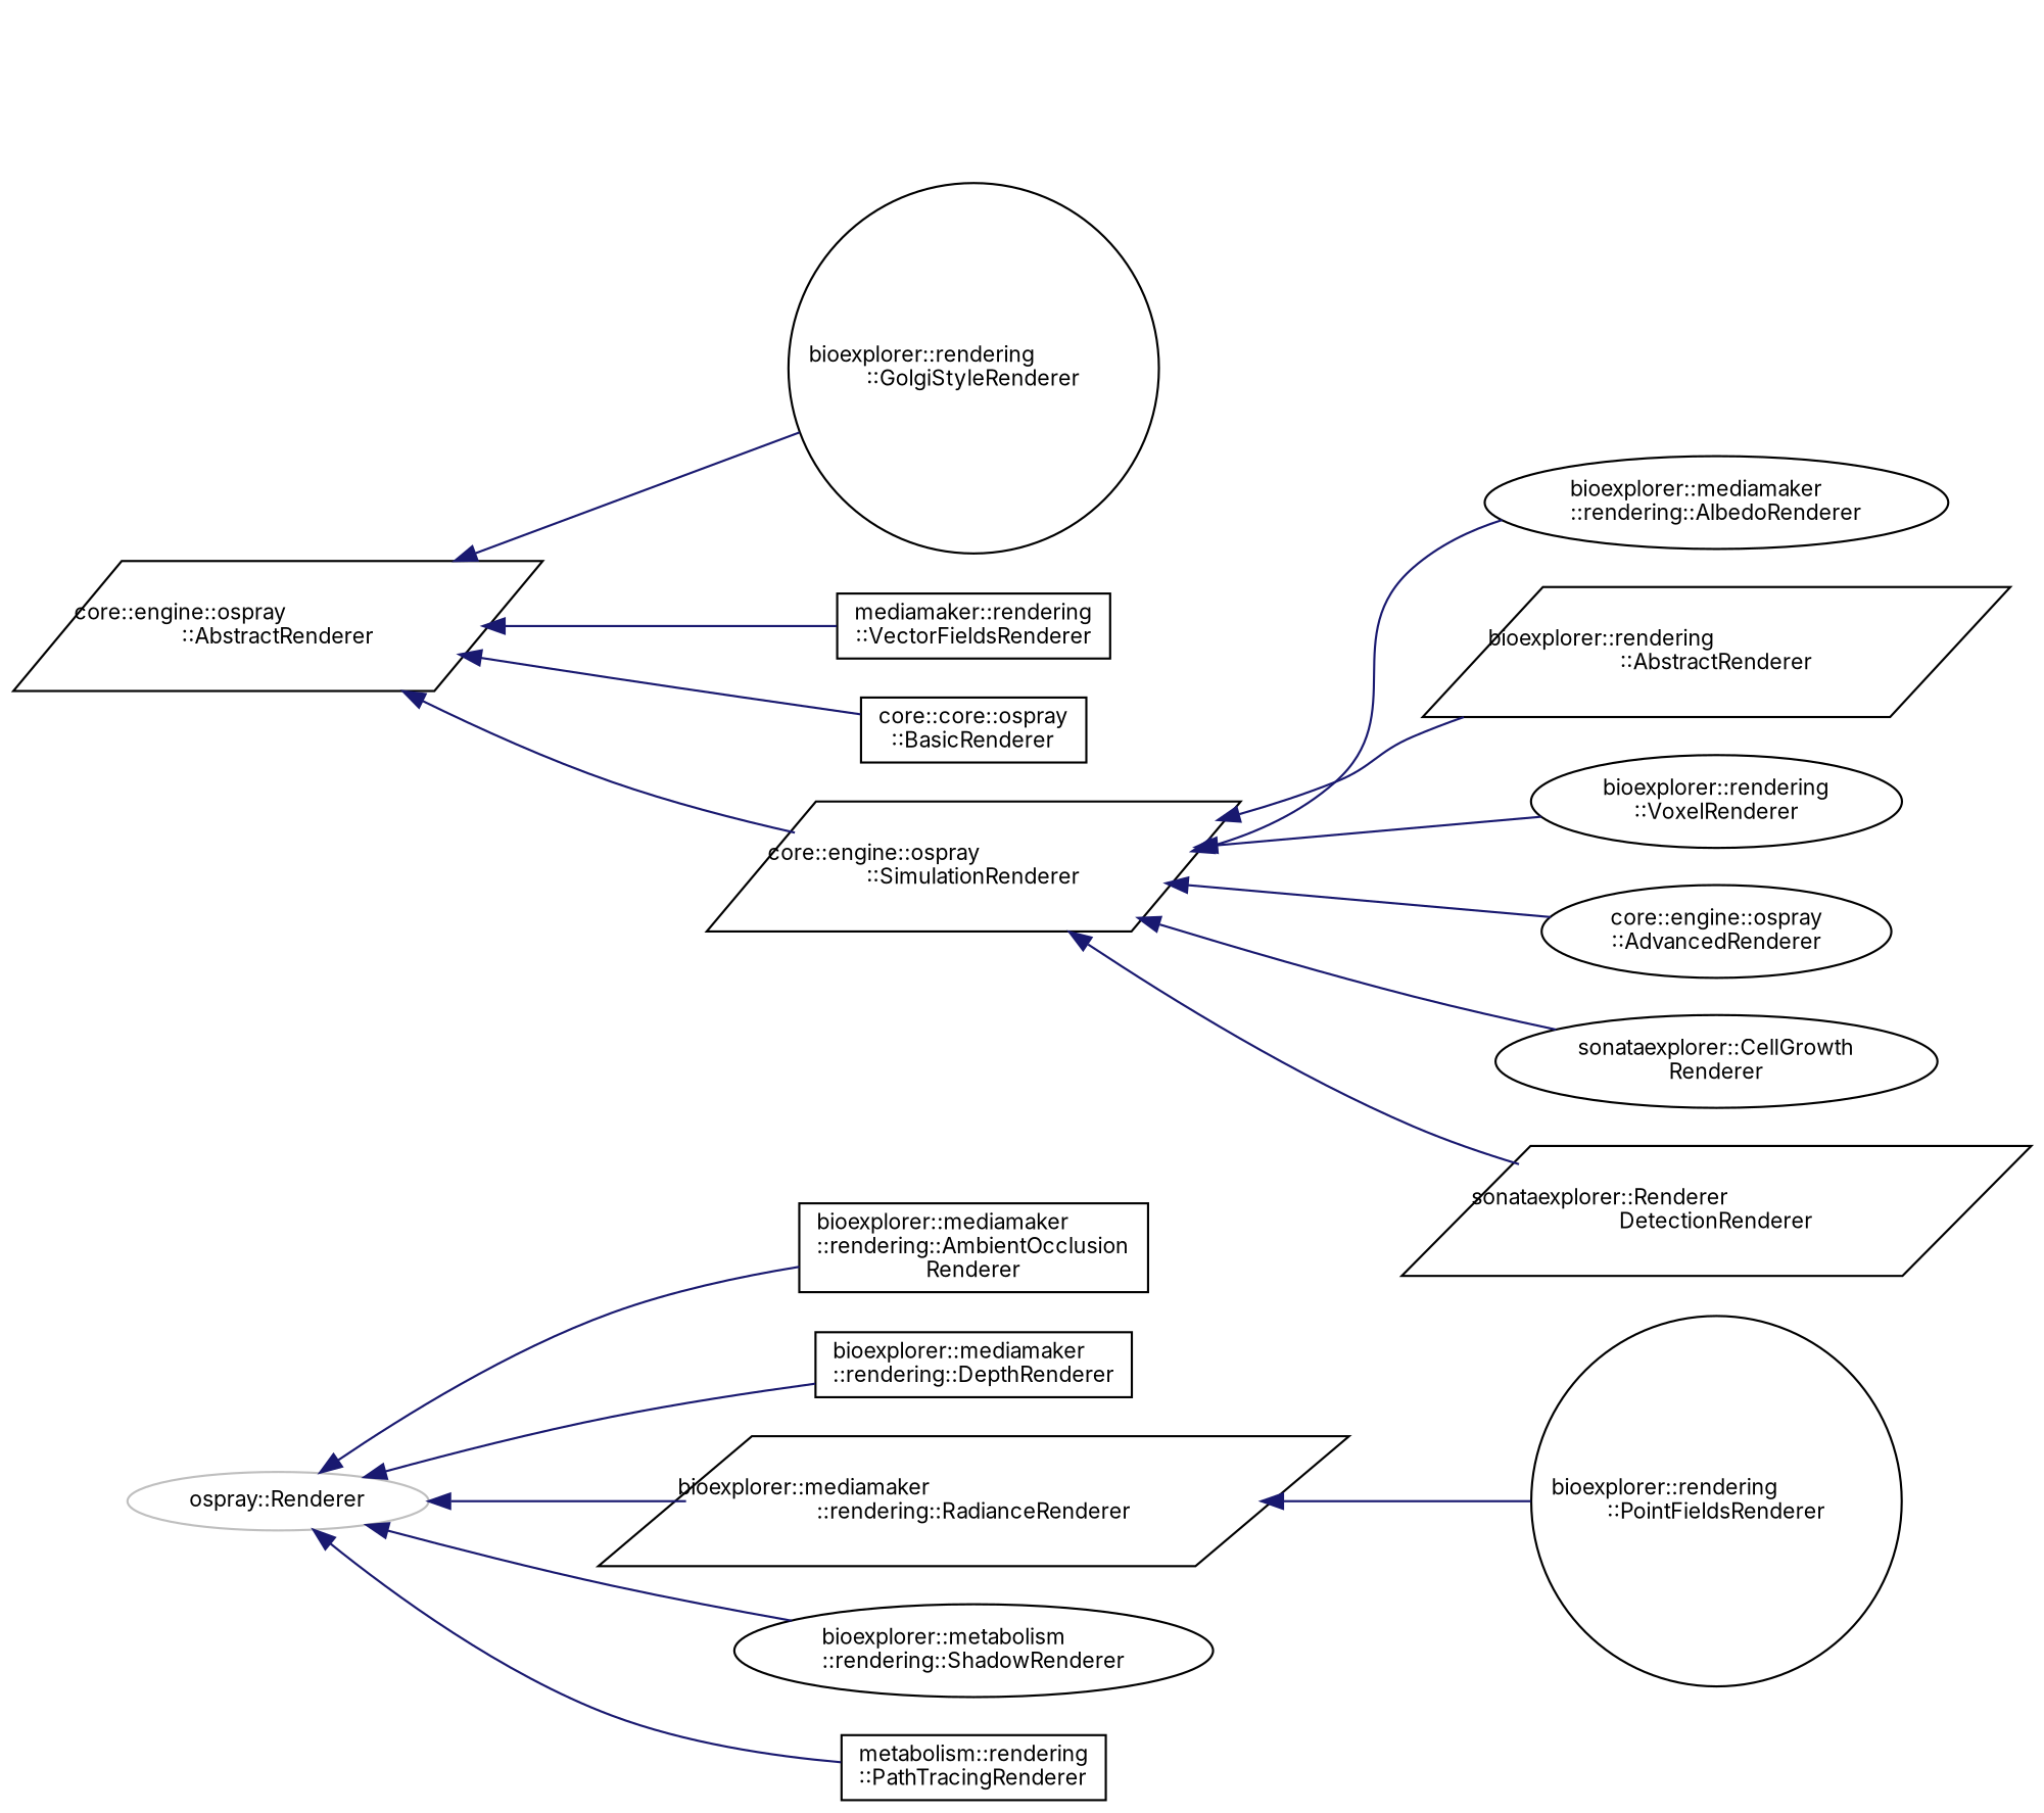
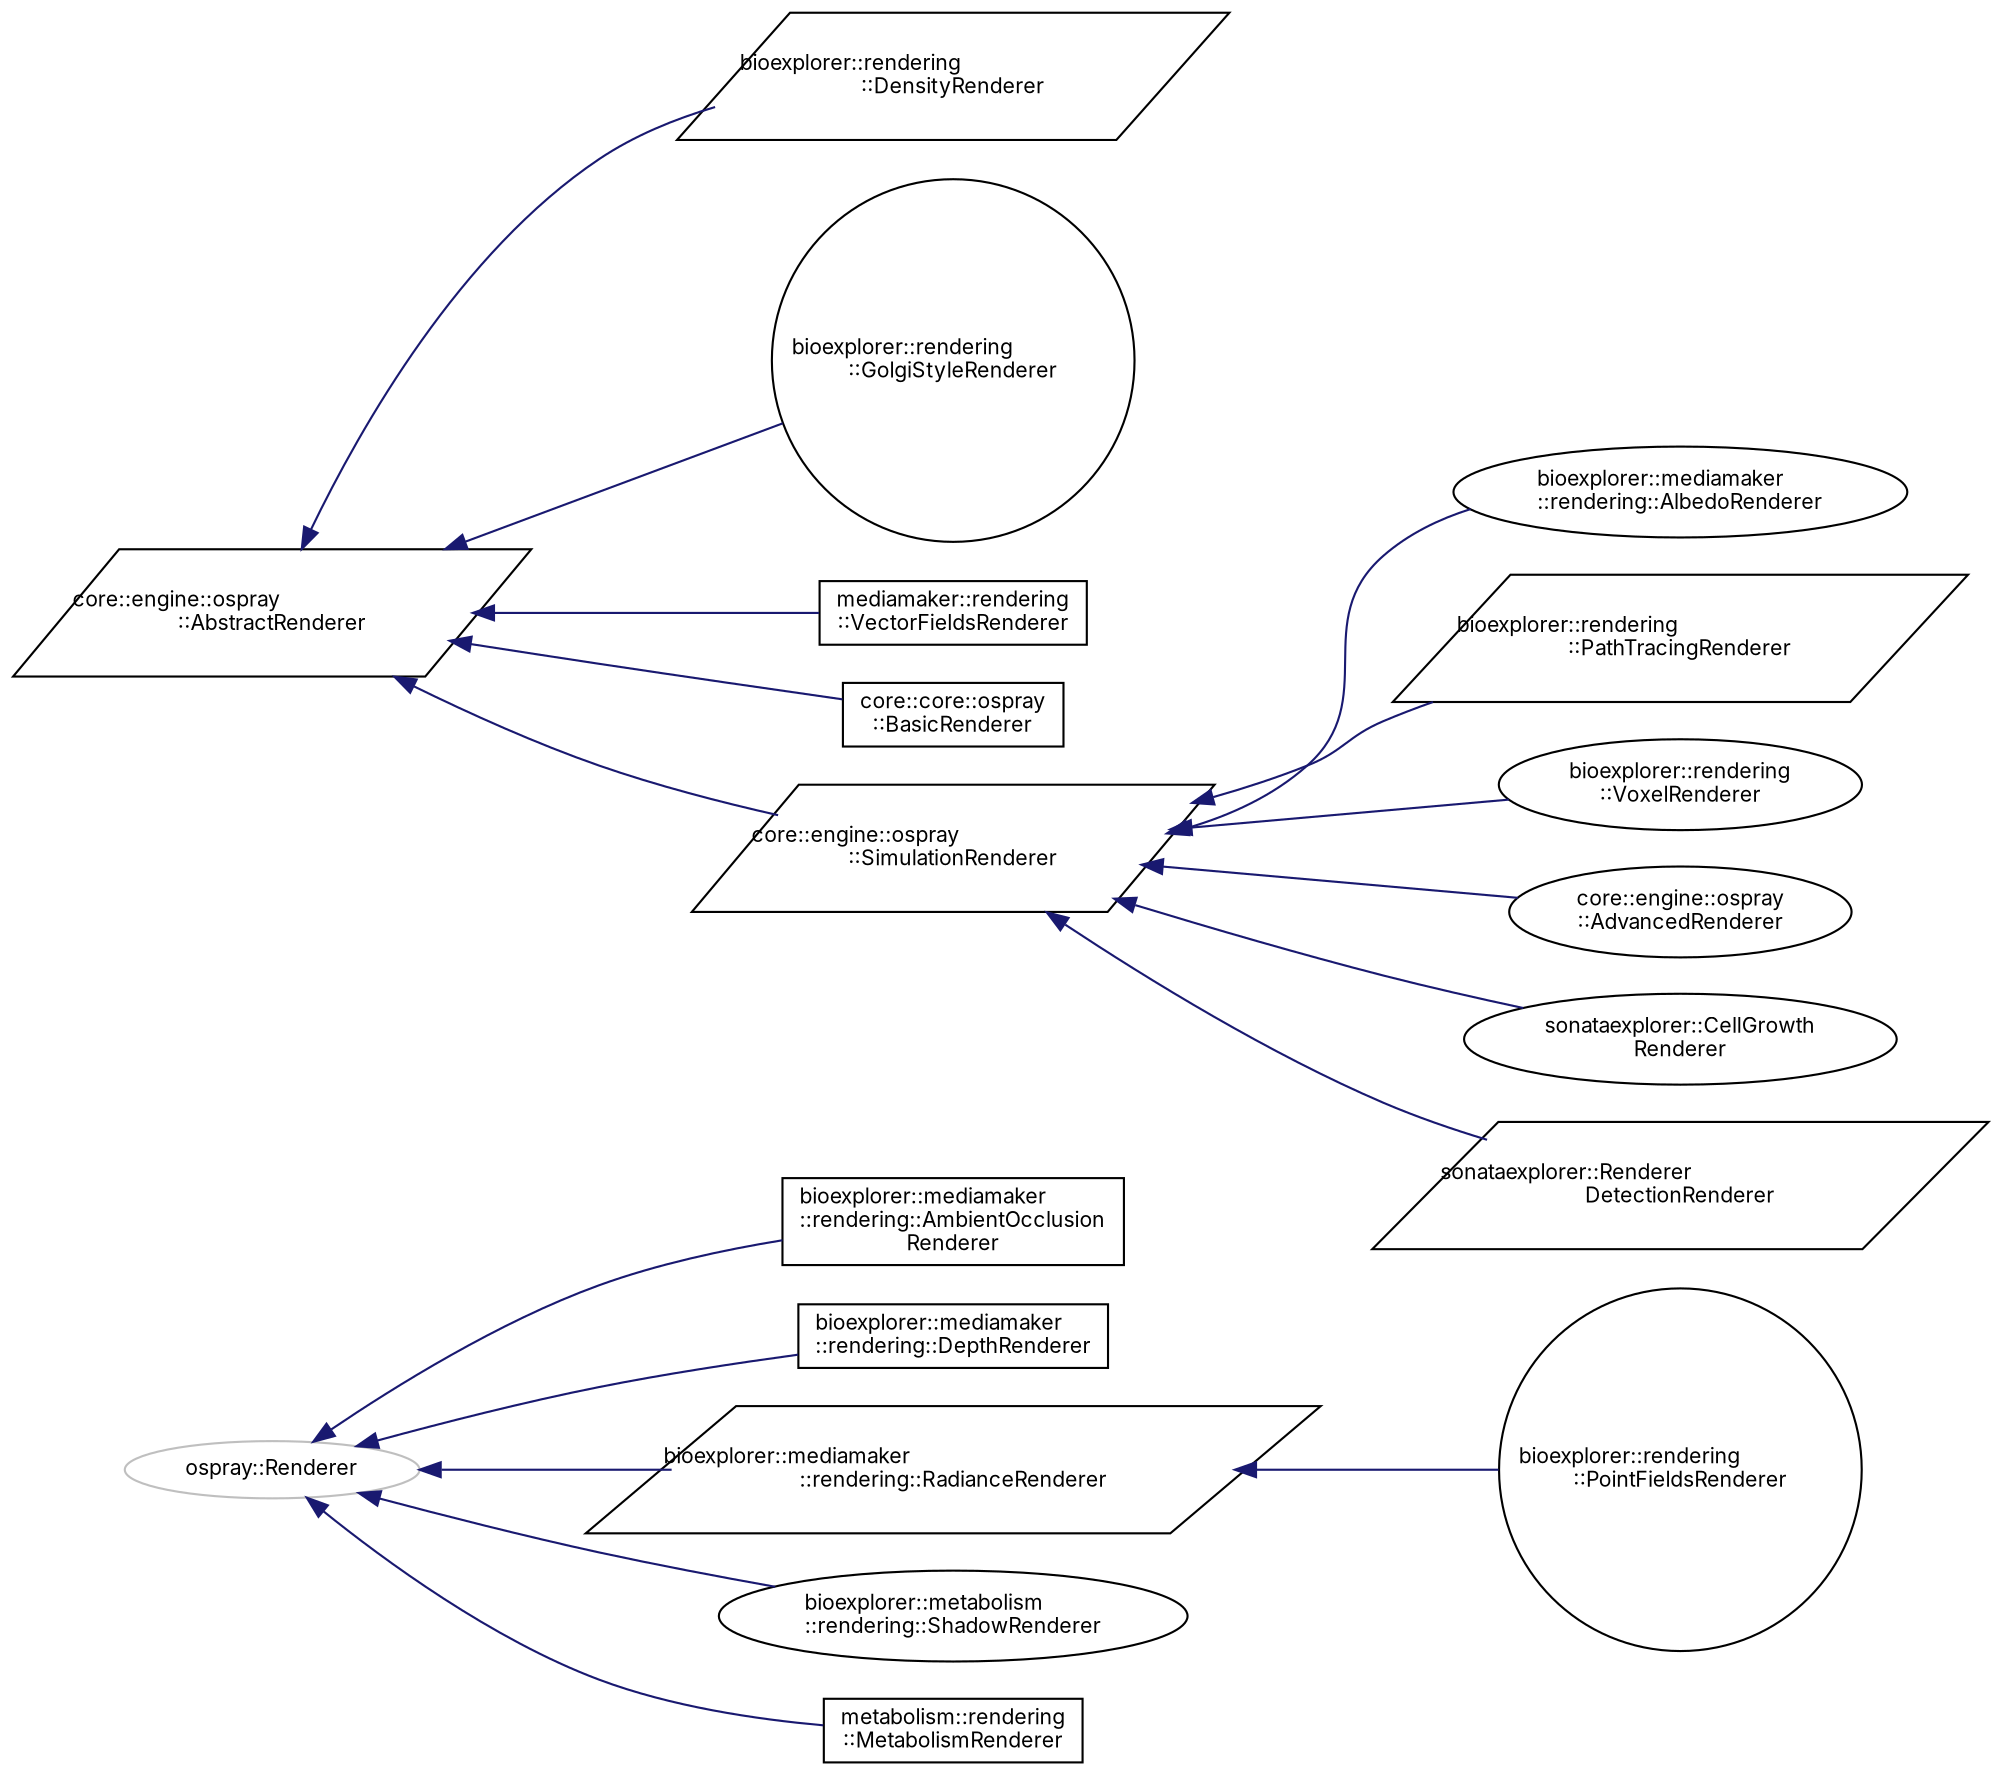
  digraph {
    fontname=Inter
    rankdir=LR
    node [color=black fillcolor=white fontname=Inter fontsize=10 shape=ellipse style=filled]
    edge [color=midnightblue dir=back fontname=Inter fontsize=10 labelfontname=Helvetica labelfontsize=10 style=solid]
    n1 [color=grey75 height=0.2 label="ospray::Renderer" width=0.4]
    n2 [height=0.2 label="bioexplorer::mediamaker\l::rendering::AmbientOcclusion\lRenderer" shape=box width=0.4]
    n3 [height=0.2 label="bioexplorer::mediamaker\l::rendering::DepthRenderer" shape=box width=0.4]
    n4 [height=0.2 label="bioexplorer::mediamaker\l::rendering::RadianceRenderer" shape=parallelogram width=0.4]
    n5 [height=0.2 label="bioexplorer::metabolism\l::rendering::ShadowRenderer" width=0.4]
-   n6 [height=0.2 label="metabolism::rendering\l::PathTracingRenderer" shape=box width=0.4]
+   n6 [height=0.2 label="metabolism::rendering\l::MetabolismRenderer" shape=box width=0.4]
    n7 [height=0.2 label="bioexplorer::rendering\l::PointFieldsRenderer" shape=circle width=0.4]
    n8 [height=0.2 label="core::engine::ospray\l::AbstractRenderer" shape=parallelogram width=0.4]
+   n9 [height=0.2 label="bioexplorer::rendering\l::DensityRenderer" shape=parallelogram width=0.4]
    n10 [height=0.2 label="bioexplorer::rendering\l::GolgiStyleRenderer" shape=circle width=0.4]
    n11 [height=0.2 label="mediamaker::rendering\l::VectorFieldsRenderer" shape=box width=0.4]
    n12 [height=0.2 label="core::core::ospray\l::BasicRenderer" shape=box width=0.4]
    n13 [height=0.2 label="core::engine::ospray\l::SimulationRenderer" shape=parallelogram width=0.4]
    n14 [height=0.2 label="bioexplorer::mediamaker\l::rendering::AlbedoRenderer" width=0.4]
-   n15 [height=0.2 label="bioexplorer::rendering\l::AbstractRenderer" shape=parallelogram width=0.4]
+   n15 [height=0.2 label="bioexplorer::rendering\l::PathTracingRenderer" shape=parallelogram width=0.4]
    n16 [height=0.2 label="bioexplorer::rendering\l::VoxelRenderer" width=0.4]
    n17 [height=0.2 label="core::engine::ospray\l::AdvancedRenderer" width=0.4]
    n18 [height=0.2 label="sonataexplorer::CellGrowth\lRenderer" width=0.4]
    n19 [height=0.2 label="sonataexplorer::Renderer\lDetectionRenderer" shape=parallelogram width=0.4]
    n1 -> n2
    n1 -> n3
    n1 -> n4
    n1 -> n5
    n1 -> n6
    n4 -> n7
+   n8 -> n9
    n8 -> n10
    n8 -> n11
    n8 -> n12
    n8 -> n13
    n13 -> n14
    n13 -> n15
    n13 -> n16
    n13 -> n17
    n13 -> n18
    n13 -> n19
  }
